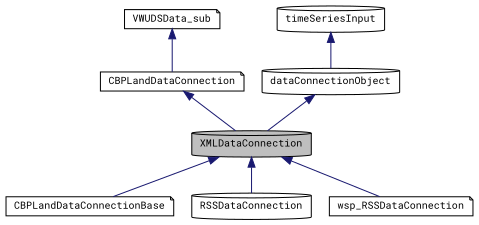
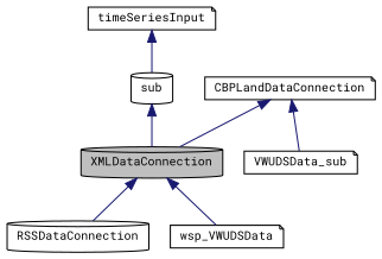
  digraph {
    fontname="Roboto Mono"
    node [color=black fillcolor=white fontname="Roboto Mono" fontsize=10 shape=cylinder style=filled]
    edge [color=midnightblue dir=back fontname="Roboto Mono" fontsize=10 labelfontname=Helvetica labelfontsize=10 style=solid]
    n1 [fillcolor=grey75 fontcolor=black height=0.2 label=XMLDataConnection width=0.4]
-   n2 [height=0.2 label=CBPLandDataConnectionBase shape=note width=0.4]
    n3 [height=0.2 label=RSSDataConnection width=0.4]
-   n4 [height=0.2 label=wsp_RSSDataConnection shape=note width=0.4]
+   n4 [height=0.2 label=wsp_VWUDSData shape=note width=0.4]
    n5 [height=0.2 label=CBPLandDataConnection shape=note width=0.4]
    n6 [height=0.2 label=VWUDSData_sub shape=note width=0.4]
-   n7 [height=0.2 label=dataConnectionObject width=0.4]
-   n8 [height=0.2 label=timeSeriesInput width=0.4]
-   n1 -> n2
+   n7 [height=0.2 label=sub width=0.4]
+   n8 [height=0.2 label=timeSeriesInput shape=note width=0.4]
    n1 -> n3
    n1 -> n4
    n5 -> n1
-   n6 -> n5
+   n5 -> n6
    n7 -> n1
    n8 -> n7
  }
